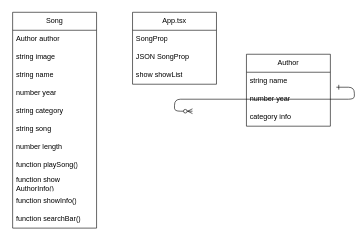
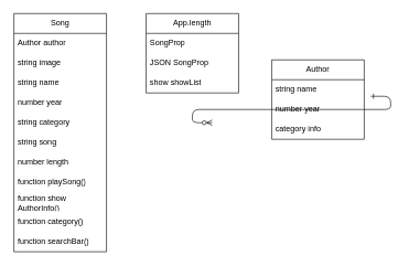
  <mxCell id="0" />
  <mxCell id="1" parent="0" />
  <mxCell id="2" value="" style="edgeStyle=entityRelationEdgeStyle;endArrow=ERzeroToMany;startArrow=ERone;endFill=1;startFill=0;" parent="1" edge="1"><mxGeometry width="100" height="100" relative="1" as="geometry"><mxPoint x="560" y="145" as="sourcePoint" /><mxPoint x="320" y="185" as="targetPoint" /></mxGeometry></mxCell>
  <mxCell id="3" value="Song" style="swimlane;fontStyle=0;childLayout=stackLayout;horizontal=1;startSize=30;horizontalStack=0;resizeParent=1;resizeParentMax=0;resizeLast=0;collapsible=1;marginBottom=0;whiteSpace=wrap;html=1;" vertex="1" parent="1"><mxGeometry x="20" y="20" width="140" height="360" as="geometry" /></mxCell>
  <mxCell id="4" value="Author author" style="text;strokeColor=none;fillColor=none;align=left;verticalAlign=middle;spacingLeft=4;spacingRight=4;overflow=hidden;points=[[0,0.5],[1,0.5]];portConstraint=eastwest;rotatable=0;whiteSpace=wrap;html=1;" vertex="1" parent="3"><mxGeometry y="30" width="140" height="30" as="geometry" /></mxCell>
  <mxCell id="5" value="string image" style="text;strokeColor=none;fillColor=none;align=left;verticalAlign=middle;spacingLeft=4;spacingRight=4;overflow=hidden;points=[[0,0.5],[1,0.5]];portConstraint=eastwest;rotatable=0;whiteSpace=wrap;html=1;" vertex="1" parent="3"><mxGeometry y="60" width="140" height="30" as="geometry" /></mxCell>
  <mxCell id="6" value="string name" style="text;strokeColor=none;fillColor=none;align=left;verticalAlign=middle;spacingLeft=4;spacingRight=4;overflow=hidden;points=[[0,0.5],[1,0.5]];portConstraint=eastwest;rotatable=0;whiteSpace=wrap;html=1;" vertex="1" parent="3"><mxGeometry y="90" width="140" height="30" as="geometry" /></mxCell>
  <mxCell id="7" value="number year" style="text;strokeColor=none;fillColor=none;align=left;verticalAlign=middle;spacingLeft=4;spacingRight=4;overflow=hidden;points=[[0,0.5],[1,0.5]];portConstraint=eastwest;rotatable=0;whiteSpace=wrap;html=1;" vertex="1" parent="3"><mxGeometry y="120" width="140" height="30" as="geometry" /></mxCell>
  <mxCell id="8" value="string category" style="text;strokeColor=none;fillColor=none;align=left;verticalAlign=middle;spacingLeft=4;spacingRight=4;overflow=hidden;points=[[0,0.5],[1,0.5]];portConstraint=eastwest;rotatable=0;whiteSpace=wrap;html=1;" vertex="1" parent="3"><mxGeometry y="150" width="140" height="30" as="geometry" /></mxCell>
  <mxCell id="9" value="string song" style="text;strokeColor=none;fillColor=none;align=left;verticalAlign=middle;spacingLeft=4;spacingRight=4;overflow=hidden;points=[[0,0.5],[1,0.5]];portConstraint=eastwest;rotatable=0;whiteSpace=wrap;html=1;" vertex="1" parent="3"><mxGeometry y="180" width="140" height="30" as="geometry" /></mxCell>
  <mxCell id="10" value="number length" style="text;strokeColor=none;fillColor=none;align=left;verticalAlign=middle;spacingLeft=4;spacingRight=4;overflow=hidden;points=[[0,0.5],[1,0.5]];portConstraint=eastwest;rotatable=0;whiteSpace=wrap;html=1;" vertex="1" parent="3"><mxGeometry y="210" width="140" height="30" as="geometry" /></mxCell>
  <mxCell id="11" value="function playSong()" style="text;strokeColor=none;fillColor=none;align=left;verticalAlign=middle;spacingLeft=4;spacingRight=4;overflow=hidden;points=[[0,0.5],[1,0.5]];portConstraint=eastwest;rotatable=0;whiteSpace=wrap;html=1;" vertex="1" parent="3"><mxGeometry y="240" width="140" height="30" as="geometry" /></mxCell>
  <mxCell id="12" value="function show AuthorInfo()" style="text;strokeColor=none;fillColor=none;align=left;verticalAlign=middle;spacingLeft=4;spacingRight=4;overflow=hidden;points=[[0,0.5],[1,0.5]];portConstraint=eastwest;rotatable=0;whiteSpace=wrap;html=1;" vertex="1" parent="3"><mxGeometry y="270" width="140" height="30" as="geometry" /></mxCell>
- <mxCell id="13" value="function showInfo()" style="text;strokeColor=none;fillColor=none;align=left;verticalAlign=middle;spacingLeft=4;spacingRight=4;overflow=hidden;points=[[0,0.5],[1,0.5]];portConstraint=eastwest;rotatable=0;whiteSpace=wrap;html=1;" vertex="1" parent="3"><mxGeometry y="300" width="140" height="30" as="geometry" /></mxCell>
+ <mxCell id="13" value="function category()" style="text;strokeColor=none;fillColor=none;align=left;verticalAlign=middle;spacingLeft=4;spacingRight=4;overflow=hidden;points=[[0,0.5],[1,0.5]];portConstraint=eastwest;rotatable=0;whiteSpace=wrap;html=1;" vertex="1" parent="3"><mxGeometry y="300" width="140" height="30" as="geometry" /></mxCell>
  <mxCell id="14" value="function searchBar()" style="text;strokeColor=none;fillColor=none;align=left;verticalAlign=middle;spacingLeft=4;spacingRight=4;overflow=hidden;points=[[0,0.5],[1,0.5]];portConstraint=eastwest;rotatable=0;whiteSpace=wrap;html=1;" vertex="1" parent="3"><mxGeometry y="330" width="140" height="30" as="geometry" /></mxCell>
- <mxCell id="15" value="App.tsx" style="swimlane;fontStyle=0;childLayout=stackLayout;horizontal=1;startSize=30;horizontalStack=0;resizeParent=1;resizeParentMax=0;resizeLast=0;collapsible=1;marginBottom=0;whiteSpace=wrap;html=1;" vertex="1" parent="1"><mxGeometry x="220" y="20" width="140" height="120" as="geometry" /></mxCell>
+ <mxCell id="15" value="App.length" style="swimlane;fontStyle=0;childLayout=stackLayout;horizontal=1;startSize=30;horizontalStack=0;resizeParent=1;resizeParentMax=0;resizeLast=0;collapsible=1;marginBottom=0;whiteSpace=wrap;html=1;" vertex="1" parent="1"><mxGeometry x="220" y="20" width="140" height="120" as="geometry" /></mxCell>
  <mxCell id="16" value="SongProp" style="text;strokeColor=none;fillColor=none;align=left;verticalAlign=middle;spacingLeft=4;spacingRight=4;overflow=hidden;points=[[0,0.5],[1,0.5]];portConstraint=eastwest;rotatable=0;whiteSpace=wrap;html=1;" vertex="1" parent="15"><mxGeometry y="30" width="140" height="30" as="geometry" /></mxCell>
  <mxCell id="17" value="JSON SongProp" style="text;strokeColor=none;fillColor=none;align=left;verticalAlign=middle;spacingLeft=4;spacingRight=4;overflow=hidden;points=[[0,0.5],[1,0.5]];portConstraint=eastwest;rotatable=0;whiteSpace=wrap;html=1;" vertex="1" parent="15"><mxGeometry y="60" width="140" height="30" as="geometry" /></mxCell>
  <mxCell id="18" value="show showList" style="text;strokeColor=none;fillColor=none;align=left;verticalAlign=middle;spacingLeft=4;spacingRight=4;overflow=hidden;points=[[0,0.5],[1,0.5]];portConstraint=eastwest;rotatable=0;whiteSpace=wrap;html=1;" vertex="1" parent="15"><mxGeometry y="90" width="140" height="30" as="geometry" /></mxCell>
  <mxCell id="19" value="Author" style="swimlane;fontStyle=0;childLayout=stackLayout;horizontal=1;startSize=30;horizontalStack=0;resizeParent=1;resizeParentMax=0;resizeLast=0;collapsible=1;marginBottom=0;whiteSpace=wrap;html=1;" vertex="1" parent="1"><mxGeometry x="410" y="90" width="140" height="120" as="geometry" /></mxCell>
  <mxCell id="20" value="string name" style="text;strokeColor=none;fillColor=none;align=left;verticalAlign=middle;spacingLeft=4;spacingRight=4;overflow=hidden;points=[[0,0.5],[1,0.5]];portConstraint=eastwest;rotatable=0;whiteSpace=wrap;html=1;" vertex="1" parent="19"><mxGeometry y="30" width="140" height="30" as="geometry" /></mxCell>
  <mxCell id="21" value="number year" style="text;strokeColor=none;fillColor=none;align=left;verticalAlign=middle;spacingLeft=4;spacingRight=4;overflow=hidden;points=[[0,0.5],[1,0.5]];portConstraint=eastwest;rotatable=0;whiteSpace=wrap;html=1;" vertex="1" parent="19"><mxGeometry y="60" width="140" height="30" as="geometry" /></mxCell>
  <mxCell id="22" value="category info" style="text;strokeColor=none;fillColor=none;align=left;verticalAlign=middle;spacingLeft=4;spacingRight=4;overflow=hidden;points=[[0,0.5],[1,0.5]];portConstraint=eastwest;rotatable=0;whiteSpace=wrap;html=1;" vertex="1" parent="19"><mxGeometry y="90" width="140" height="30" as="geometry" /></mxCell>
